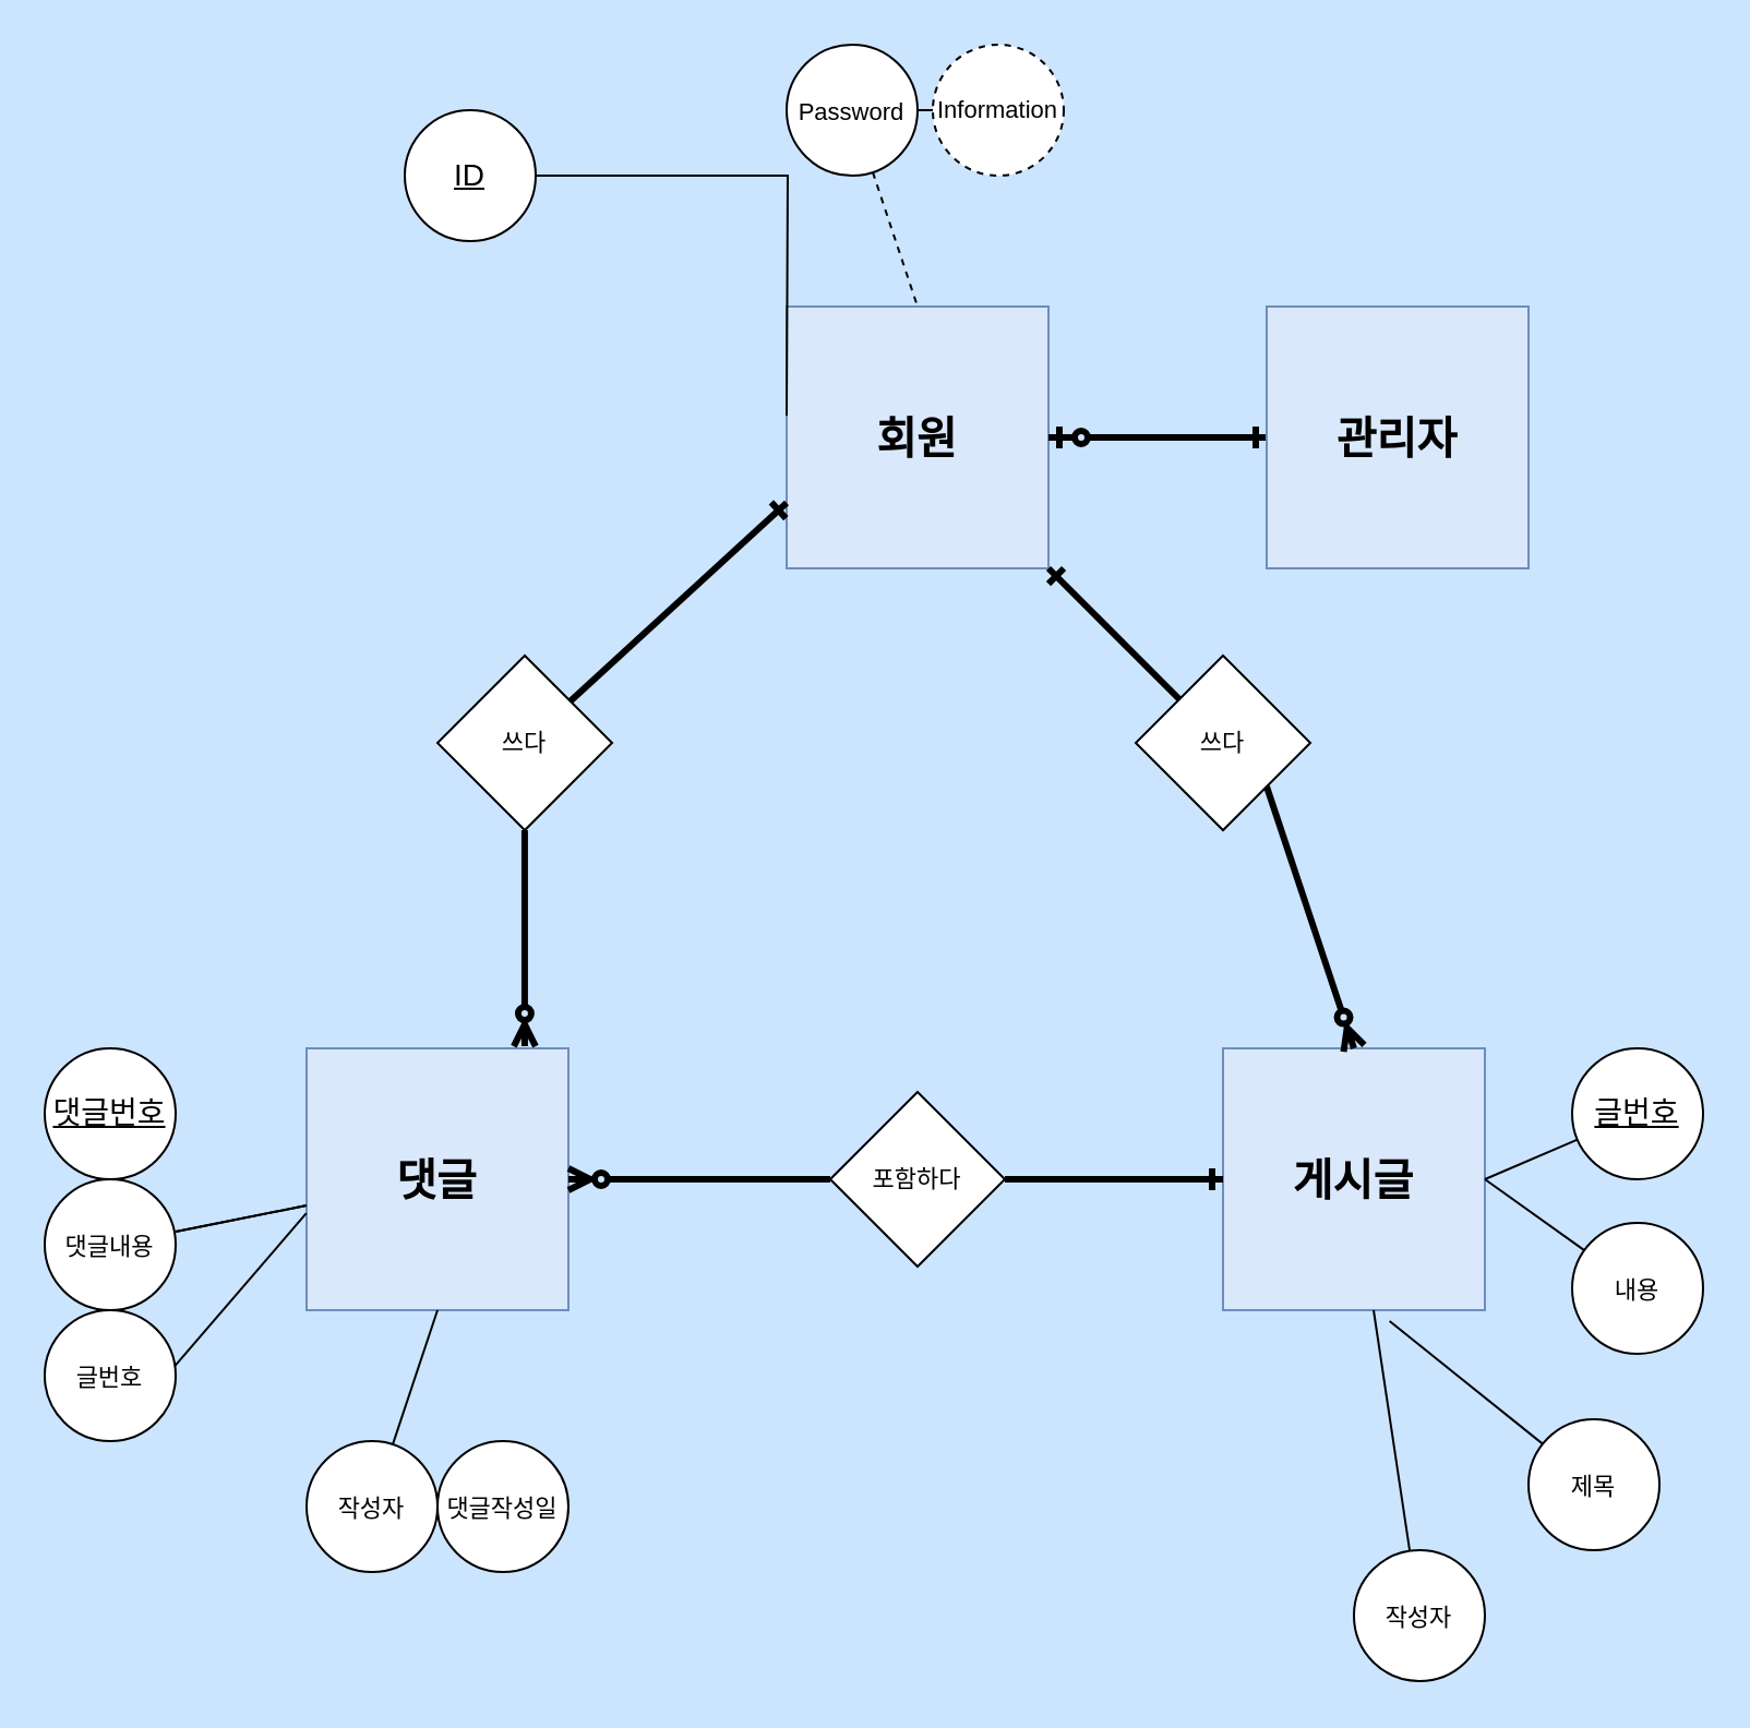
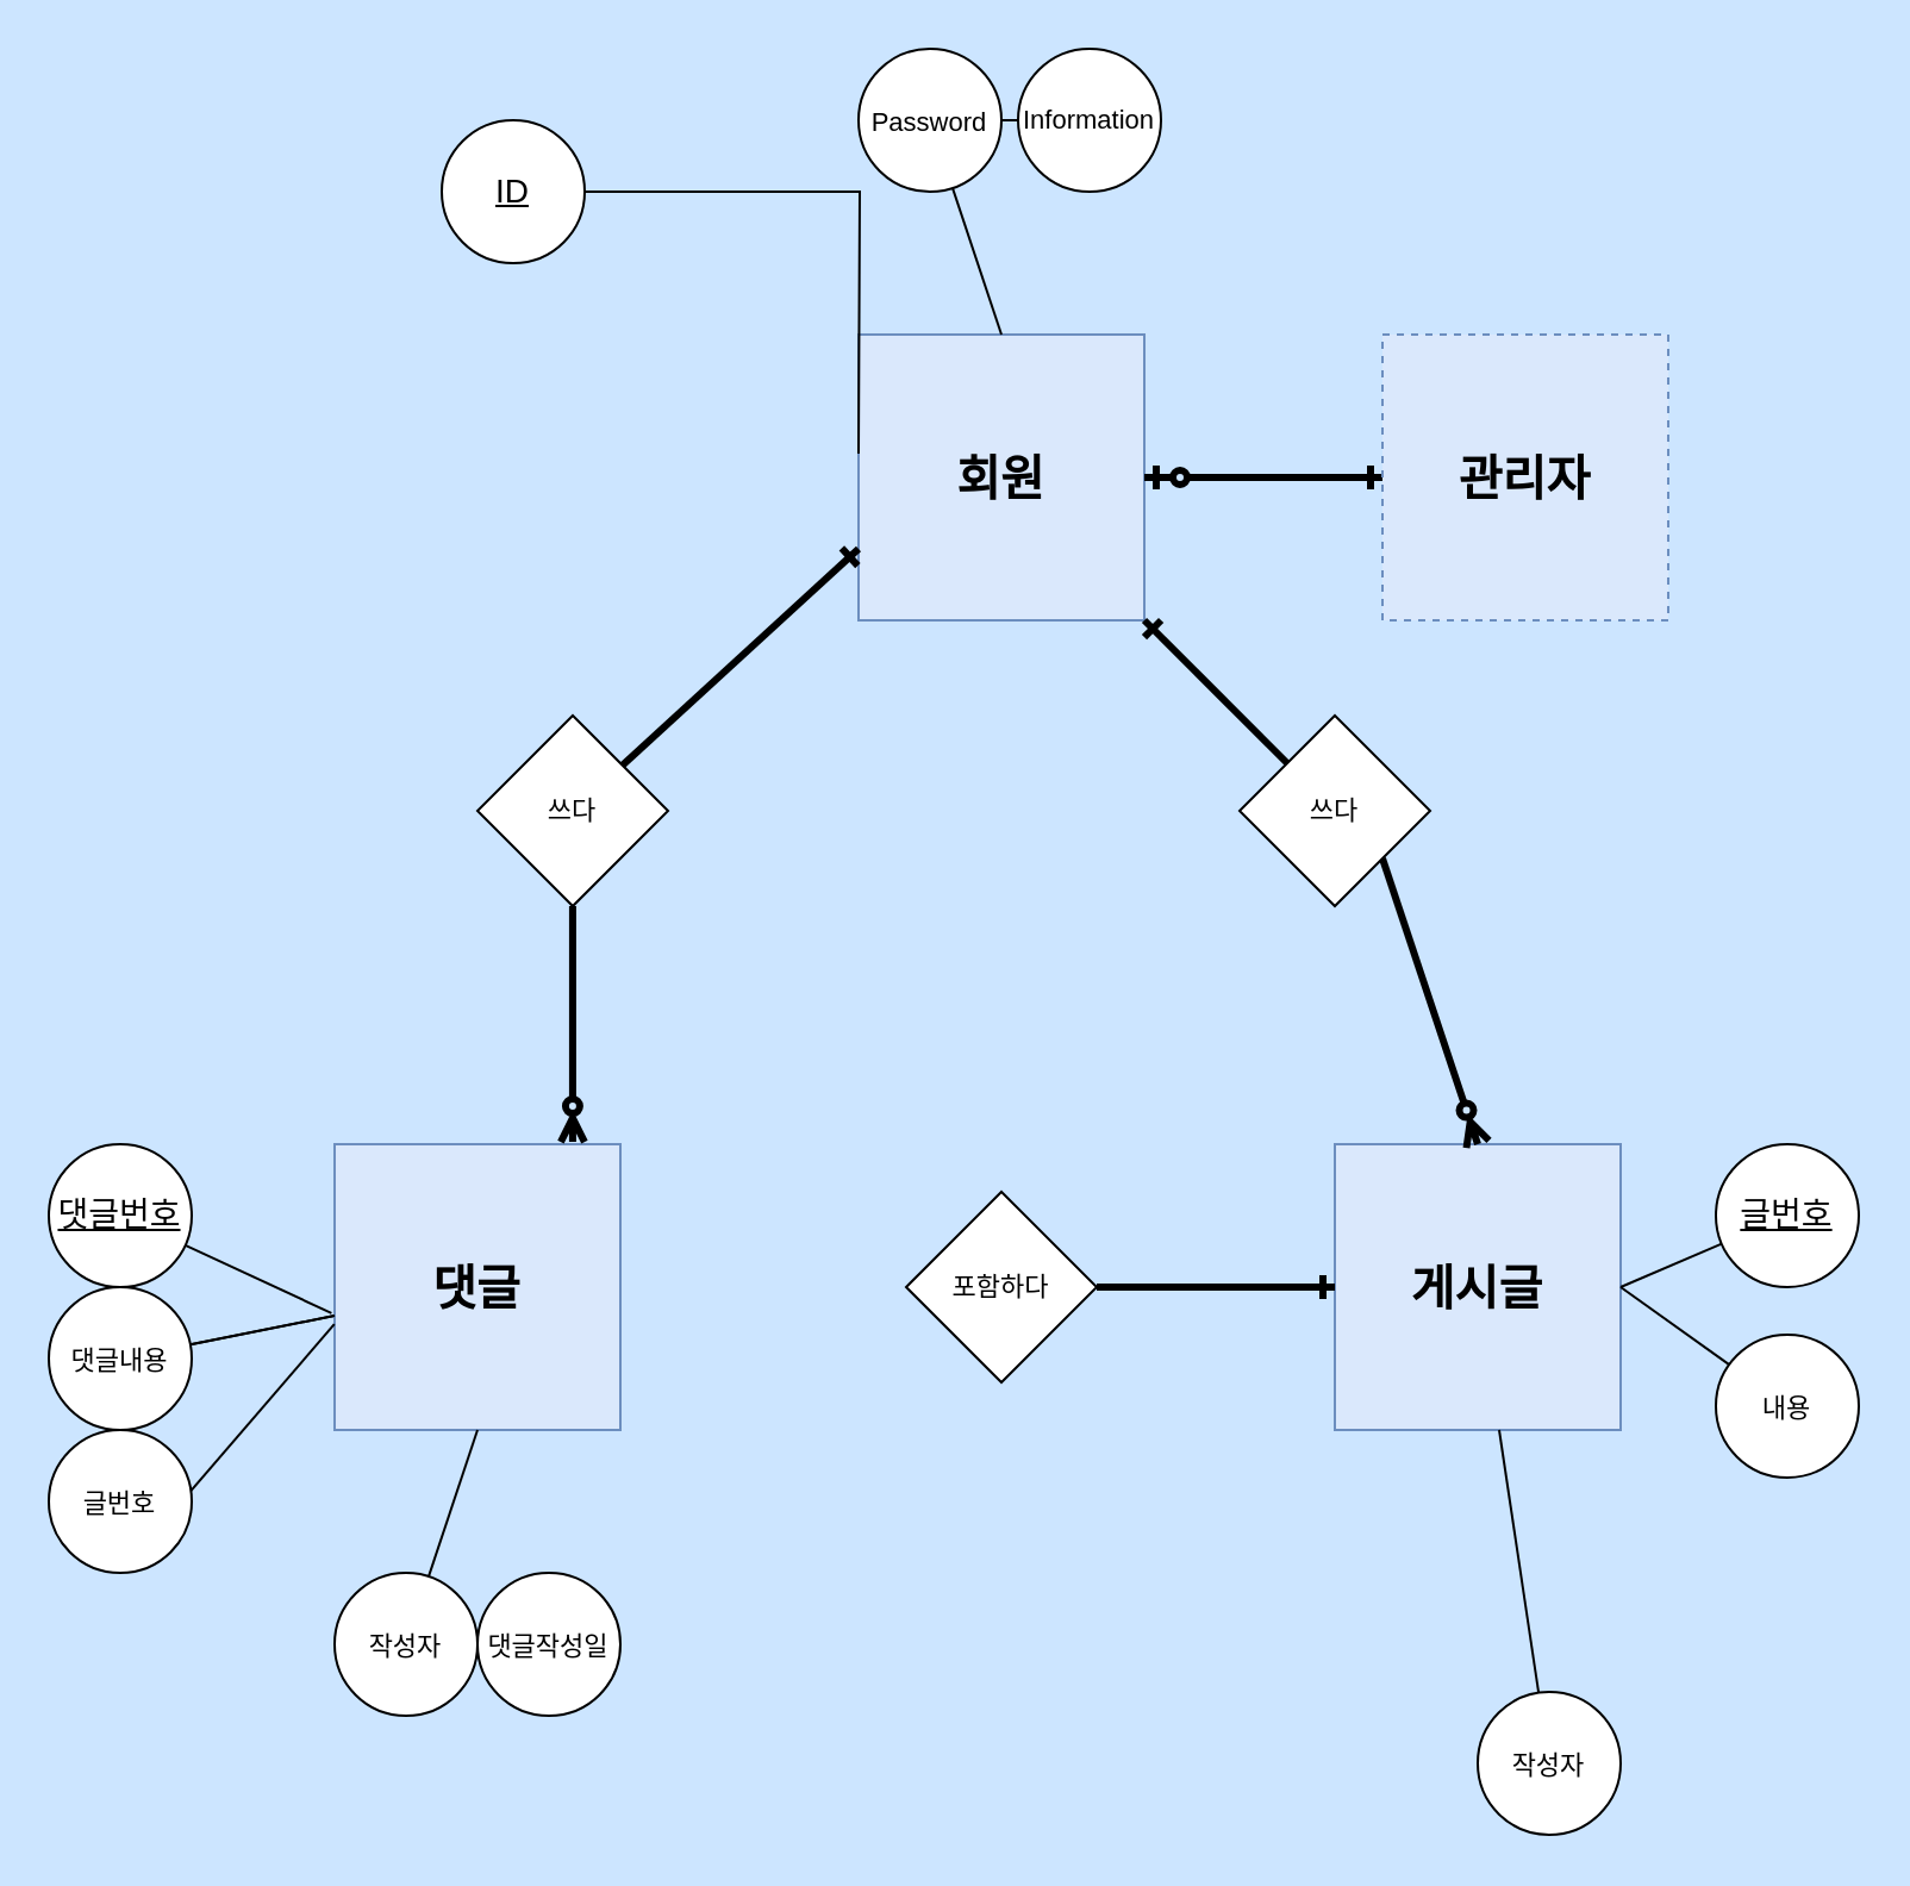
  <mxCell id="0" />
  <mxCell id="1" parent="0" />
  <mxCell id="2" style="edgeStyle=orthogonalEdgeStyle;rounded=0;orthogonalLoop=1;jettySize=auto;html=1;exitX=0.5;exitY=0;exitDx=0;exitDy=0;fontSize=11;" edge="1" parent="1" source="3"><mxGeometry relative="1" as="geometry"><mxPoint x="420" y="140" as="targetPoint" /></mxGeometry></mxCell>
  <mxCell id="3" value="회원&lt;br&gt;" style="whiteSpace=wrap;html=1;aspect=fixed;fontSize=20;fontStyle=1;fillColor=#dae8fc;strokeColor=#6c8ebf;" vertex="1" parent="1"><mxGeometry x="360" y="140" width="120" height="120" as="geometry" /></mxCell>
  <mxCell id="4" value="게시글" style="whiteSpace=wrap;html=1;aspect=fixed;fontSize=20;fontStyle=1;fillColor=#dae8fc;strokeColor=#6c8ebf;" vertex="1" parent="1"><mxGeometry x="560" y="480" width="120" height="120" as="geometry" /></mxCell>
  <mxCell id="5" value="" style="edgeStyle=none;rounded=0;orthogonalLoop=1;jettySize=auto;html=1;fontSize=11;endArrow=none;endFill=0;" edge="1" parent="1" source="6" target="24"><mxGeometry relative="1" as="geometry" /></mxCell>
  <mxCell id="6" value="댓글" style="whiteSpace=wrap;html=1;aspect=fixed;fontSize=20;fontStyle=1;fillColor=#dae8fc;strokeColor=#6c8ebf;" vertex="1" parent="1"><mxGeometry x="140" y="480" width="120" height="120" as="geometry" /></mxCell>
  <mxCell id="7" style="edgeStyle=orthogonalEdgeStyle;rounded=0;orthogonalLoop=1;jettySize=auto;html=1;entryX=0;entryY=0.25;entryDx=0;entryDy=0;fontSize=11;endArrow=none;endFill=0;" edge="1" parent="1" source="8"><mxGeometry relative="1" as="geometry"><mxPoint x="360" y="190" as="targetPoint" /></mxGeometry></mxCell>
  <mxCell id="8" value="ID" style="ellipse;whiteSpace=wrap;html=1;aspect=fixed;fontSize=14;verticalAlign=middle;fontStyle=4" vertex="1" parent="1"><mxGeometry x="185" y="50" width="60" height="60" as="geometry" /></mxCell>
  <mxCell id="9" style="rounded=0;orthogonalLoop=1;jettySize=auto;html=1;fontSize=11;endArrow=none;endFill=0;" edge="1" parent="1" source="10" target="12"><mxGeometry relative="1" as="geometry"><mxPoint x="457" y="140" as="targetPoint" /></mxGeometry></mxCell>
- <mxCell id="10" value="Information" style="ellipse;whiteSpace=wrap;html=1;aspect=fixed;fontSize=11;dashed=1;" vertex="1" parent="1"><mxGeometry x="427" y="20" width="60" height="60" as="geometry" /></mxCell>
- <mxCell id="11" style="rounded=0;orthogonalLoop=1;jettySize=auto;html=1;entryX=0.5;entryY=0;entryDx=0;entryDy=0;fontSize=11;endArrow=none;endFill=0;dashed=1;" edge="1" parent="1" source="12" target="3"><mxGeometry relative="1" as="geometry"><mxPoint x="389.96" y="142.04" as="targetPoint" /></mxGeometry></mxCell>
+ <mxCell id="10" value="Information" style="ellipse;whiteSpace=wrap;html=1;aspect=fixed;fontSize=11;" vertex="1" parent="1"><mxGeometry x="427" y="20" width="60" height="60" as="geometry" /></mxCell>
+ <mxCell id="11" style="rounded=0;orthogonalLoop=1;jettySize=auto;html=1;entryX=0.5;entryY=0;entryDx=0;entryDy=0;fontSize=11;endArrow=none;endFill=0;" edge="1" parent="1" source="12" target="3"><mxGeometry relative="1" as="geometry"><mxPoint x="389.96" y="142.04" as="targetPoint" /></mxGeometry></mxCell>
  <mxCell id="12" value="&lt;font style=&quot;font-size: 11px&quot;&gt;Password&lt;/font&gt;" style="ellipse;whiteSpace=wrap;html=1;aspect=fixed;fontSize=14;" vertex="1" parent="1"><mxGeometry x="360" y="20" width="60" height="60" as="geometry" /></mxCell>
  <mxCell id="13" style="rounded=0;orthogonalLoop=1;jettySize=auto;html=1;entryX=1;entryY=0.5;entryDx=0;entryDy=0;fontSize=11;endArrow=none;endFill=0;" edge="1" parent="1" source="14" target="4"><mxGeometry relative="1" as="geometry" /></mxCell>
  <mxCell id="14" value="글번호" style="ellipse;whiteSpace=wrap;html=1;aspect=fixed;fontSize=14;verticalAlign=middle;fontStyle=4" vertex="1" parent="1"><mxGeometry x="720" y="480" width="60" height="60" as="geometry" /></mxCell>
  <mxCell id="15" value="" style="rounded=0;orthogonalLoop=1;jettySize=auto;html=1;fontSize=11;endArrow=none;endFill=0;" edge="1" parent="1" source="16" target="4"><mxGeometry relative="1" as="geometry" /></mxCell>
  <mxCell id="16" value="&lt;font style=&quot;font-size: 11px&quot;&gt;작성자&lt;/font&gt;" style="ellipse;whiteSpace=wrap;html=1;aspect=fixed;fontSize=14;" vertex="1" parent="1"><mxGeometry x="620" y="710" width="60" height="60" as="geometry" /></mxCell>
- <mxCell id="17" value="" style="rounded=0;orthogonalLoop=1;jettySize=auto;html=1;fontSize=11;endArrow=none;endFill=0;entryX=0.636;entryY=1.042;entryDx=0;entryDy=0;entryPerimeter=0;" edge="1" parent="1" source="18" target="4"><mxGeometry relative="1" as="geometry" /></mxCell>
- <mxCell id="18" value="&lt;font style=&quot;font-size: 11px&quot;&gt;제목&lt;br&gt;&lt;/font&gt;" style="ellipse;whiteSpace=wrap;html=1;aspect=fixed;fontSize=14;" vertex="1" parent="1"><mxGeometry x="700" y="650" width="60" height="60" as="geometry" /></mxCell>
  <mxCell id="19" value="" style="rounded=0;orthogonalLoop=1;jettySize=auto;html=1;fontSize=11;endArrow=none;endFill=0;entryX=1;entryY=0.5;entryDx=0;entryDy=0;" edge="1" parent="1" source="20" target="4"><mxGeometry relative="1" as="geometry" /></mxCell>
  <mxCell id="20" value="&lt;font style=&quot;font-size: 11px&quot;&gt;내용&lt;br&gt;&lt;/font&gt;" style="ellipse;whiteSpace=wrap;html=1;aspect=fixed;fontSize=14;" vertex="1" parent="1"><mxGeometry x="720" y="560" width="60" height="60" as="geometry" /></mxCell>
+ <mxCell id="21" value="" style="rounded=0;orthogonalLoop=1;jettySize=auto;html=1;fontSize=11;endArrow=none;endFill=0;entryX=-0.011;entryY=0.591;entryDx=0;entryDy=0;entryPerimeter=0;" edge="1" parent="1" source="22" target="6"><mxGeometry relative="1" as="geometry" /></mxCell>
  <mxCell id="22" value="댓글번호" style="ellipse;whiteSpace=wrap;html=1;aspect=fixed;fontSize=14;verticalAlign=middle;fontStyle=4" vertex="1" parent="1"><mxGeometry x="20" y="480" width="60" height="60" as="geometry" /></mxCell>
  <mxCell id="23" value="" style="rounded=0;orthogonalLoop=1;jettySize=auto;html=1;fontSize=11;endArrow=none;endFill=0;" edge="1" parent="1" source="24" target="6"><mxGeometry relative="1" as="geometry" /></mxCell>
  <mxCell id="24" value="&lt;font style=&quot;font-size: 11px&quot;&gt;댓글내용&lt;/font&gt;" style="ellipse;whiteSpace=wrap;html=1;aspect=fixed;fontSize=14;" vertex="1" parent="1"><mxGeometry x="20" y="540" width="60" height="60" as="geometry" /></mxCell>
  <mxCell id="25" value="" style="rounded=0;orthogonalLoop=1;jettySize=auto;html=1;fontSize=11;endArrow=none;endFill=0;" edge="1" parent="1" source="26"><mxGeometry relative="1" as="geometry"><mxPoint x="200" y="600" as="targetPoint" /></mxGeometry></mxCell>
  <mxCell id="26" value="&lt;font style=&quot;font-size: 11px&quot;&gt;작성자&lt;br&gt;&lt;/font&gt;" style="ellipse;whiteSpace=wrap;html=1;aspect=fixed;fontSize=14;" vertex="1" parent="1"><mxGeometry x="140" y="660" width="60" height="60" as="geometry" /></mxCell>
  <mxCell id="27" value="&lt;font style=&quot;font-size: 11px&quot;&gt;댓글작성일&lt;br&gt;&lt;/font&gt;" style="ellipse;whiteSpace=wrap;html=1;aspect=fixed;fontSize=14;" vertex="1" parent="1"><mxGeometry x="200" y="660" width="60" height="60" as="geometry" /></mxCell>
  <mxCell id="28" style="rounded=0;orthogonalLoop=1;jettySize=auto;html=1;exitX=0.5;exitY=1;exitDx=0;exitDy=0;fontSize=11;endArrow=none;endFill=0;entryX=-0.001;entryY=0.63;entryDx=0;entryDy=0;entryPerimeter=0;" edge="1" parent="1" source="29" target="6"><mxGeometry relative="1" as="geometry"><mxPoint x="100" y="700" as="targetPoint" /></mxGeometry></mxCell>
  <mxCell id="29" value="&lt;font style=&quot;font-size: 11px&quot;&gt;글번호&lt;br&gt;&lt;/font&gt;" style="ellipse;whiteSpace=wrap;html=1;aspect=fixed;fontSize=14;" vertex="1" parent="1"><mxGeometry x="20" y="600" width="60" height="60" as="geometry" /></mxCell>
  <mxCell id="30" style="edgeStyle=orthogonalEdgeStyle;rounded=0;orthogonalLoop=1;jettySize=auto;html=1;entryX=0;entryY=0.5;entryDx=0;entryDy=0;fontSize=11;endArrow=ERone;endFill=0;strokeWidth=3;" edge="1" parent="1" source="32" target="4"><mxGeometry relative="1" as="geometry" /></mxCell>
- <mxCell id="31" style="edgeStyle=orthogonalEdgeStyle;rounded=0;orthogonalLoop=1;jettySize=auto;html=1;entryX=1;entryY=0.5;entryDx=0;entryDy=0;fontSize=11;endArrow=ERzeroToMany;endFill=0;strokeWidth=3;" edge="1" parent="1" source="32" target="6"><mxGeometry relative="1" as="geometry" /></mxCell>
  <mxCell id="32" value="포함하다" style="rhombus;whiteSpace=wrap;html=1;fontSize=11;" vertex="1" parent="1"><mxGeometry x="380" y="500" width="80" height="80" as="geometry" /></mxCell>
  <mxCell id="33" style="edgeStyle=orthogonalEdgeStyle;rounded=0;orthogonalLoop=1;jettySize=auto;html=1;entryX=0.833;entryY=-0.008;entryDx=0;entryDy=0;entryPerimeter=0;fontSize=11;endArrow=ERzeroToMany;endFill=0;strokeWidth=3;" edge="1" parent="1" source="35" target="6"><mxGeometry relative="1" as="geometry" /></mxCell>
  <mxCell id="34" value="" style="rounded=0;orthogonalLoop=1;jettySize=auto;html=1;fontSize=11;endArrow=ERone;endFill=0;entryX=0;entryY=0.75;entryDx=0;entryDy=0;strokeWidth=3;" edge="1" parent="1" source="35" target="3"><mxGeometry relative="1" as="geometry" /></mxCell>
  <mxCell id="35" value="쓰다" style="rhombus;whiteSpace=wrap;html=1;fontSize=11;" vertex="1" parent="1"><mxGeometry x="200" y="300" width="80" height="80" as="geometry" /></mxCell>
  <mxCell id="36" style="rounded=0;orthogonalLoop=1;jettySize=auto;html=1;exitX=0;exitY=0;exitDx=0;exitDy=0;entryX=1;entryY=1;entryDx=0;entryDy=0;fontSize=11;endArrow=ERone;endFill=0;strokeWidth=3;" edge="1" parent="1" source="38" target="3"><mxGeometry relative="1" as="geometry" /></mxCell>
  <mxCell id="37" style="rounded=0;orthogonalLoop=1;jettySize=auto;html=1;entryX=0.5;entryY=0;entryDx=0;entryDy=0;fontSize=11;endArrow=ERzeroToMany;endFill=0;exitX=1;exitY=1;exitDx=0;exitDy=0;strokeWidth=3;" edge="1" parent="1" source="38" target="4"><mxGeometry relative="1" as="geometry" /></mxCell>
  <mxCell id="38" value="쓰다" style="rhombus;whiteSpace=wrap;html=1;fontSize=11;" vertex="1" parent="1"><mxGeometry x="520" y="300" width="80" height="80" as="geometry" /></mxCell>
  <mxCell id="39" value="" style="edgeStyle=none;rounded=0;orthogonalLoop=1;jettySize=auto;html=1;fontSize=11;endArrow=ERzeroToOne;endFill=0;strokeWidth=3;entryX=1;entryY=0.5;entryDx=0;entryDy=0;startArrow=ERone;startFill=0;" edge="1" parent="1" source="40" target="3"><mxGeometry relative="1" as="geometry"><mxPoint x="500" y="200" as="targetPoint" /></mxGeometry></mxCell>
- <mxCell id="40" value="관리자" style="whiteSpace=wrap;html=1;aspect=fixed;fontSize=20;fontStyle=1;fillColor=#dae8fc;strokeColor=#6c8ebf;" vertex="1" parent="1"><mxGeometry x="580" y="140" width="120" height="120" as="geometry" /></mxCell>
+ <mxCell id="40" value="관리자" style="whiteSpace=wrap;html=1;aspect=fixed;fontSize=20;fontStyle=1;fillColor=#dae8fc;strokeColor=#6c8ebf;dashed=1;" vertex="1" parent="1"><mxGeometry x="580" y="140" width="120" height="120" as="geometry" /></mxCell>
